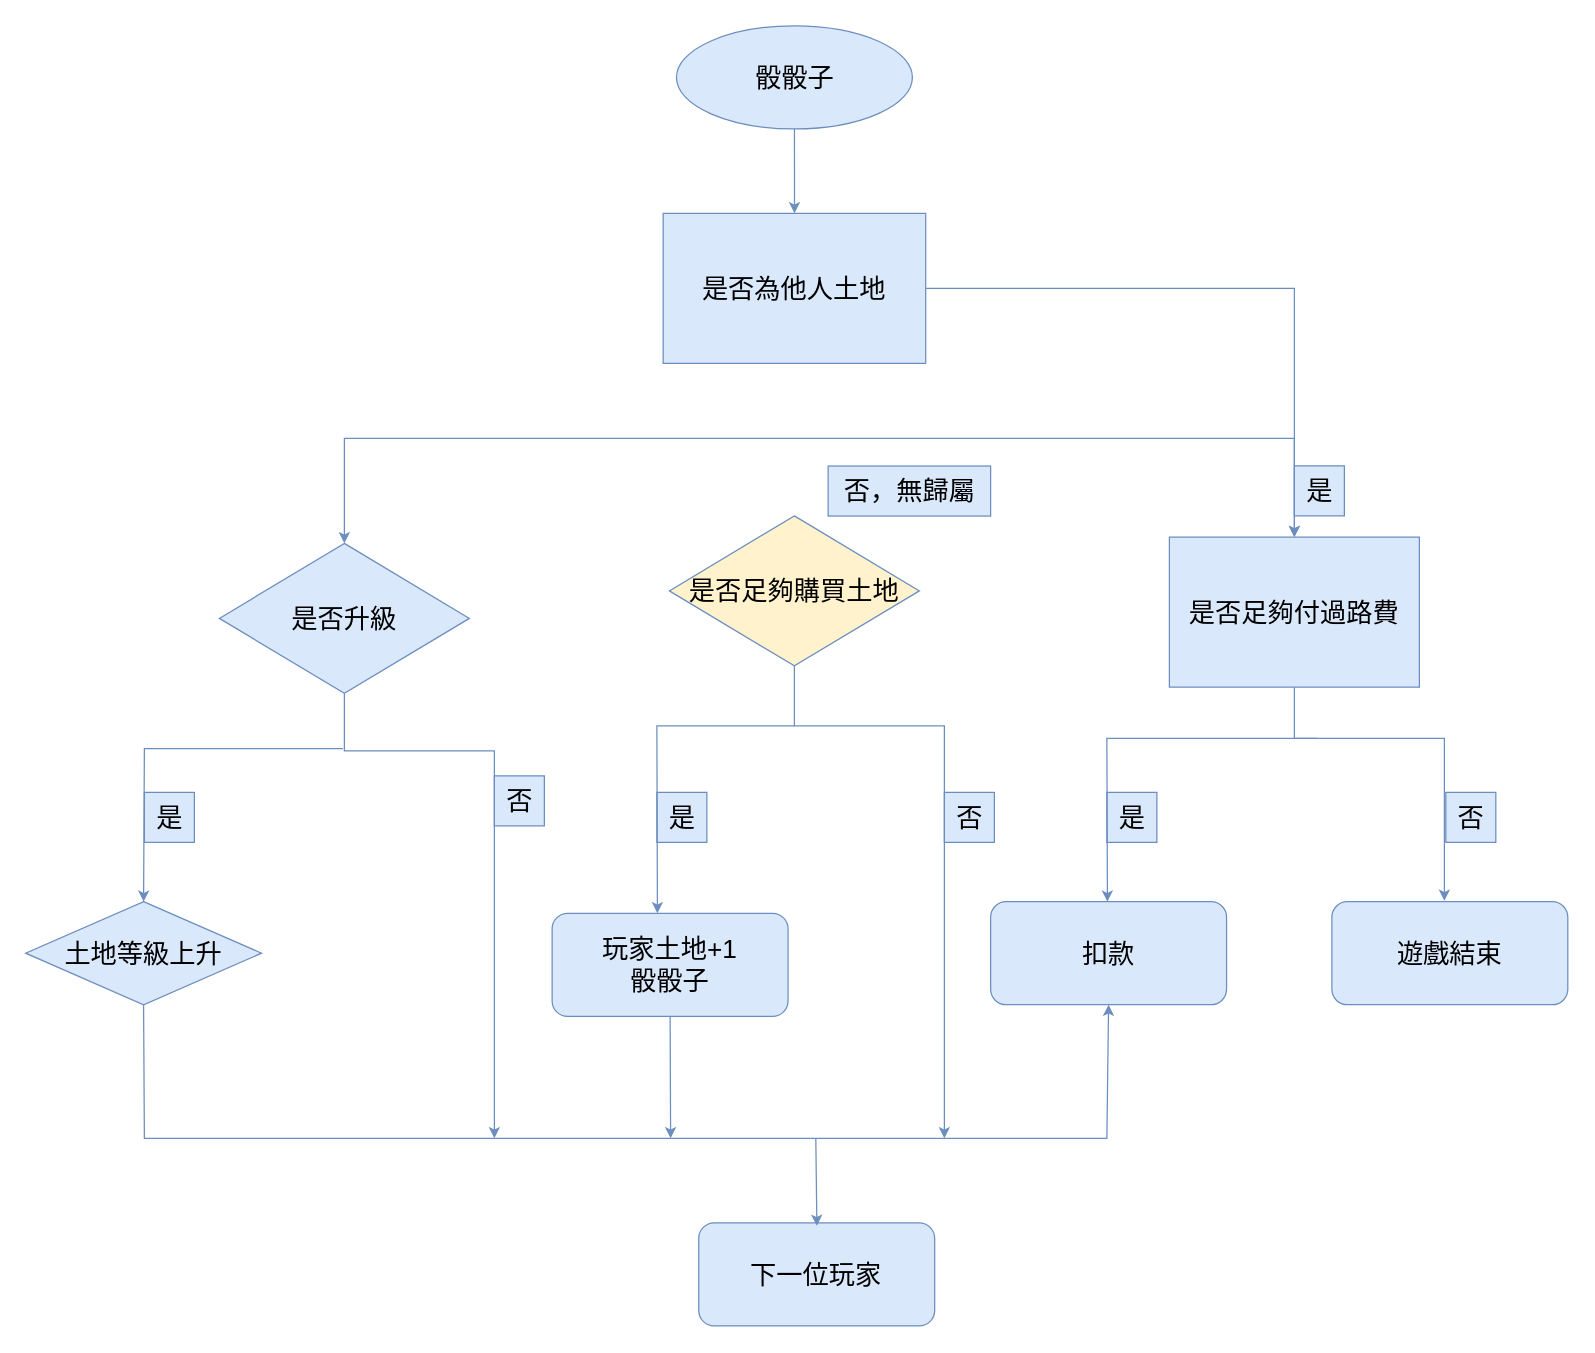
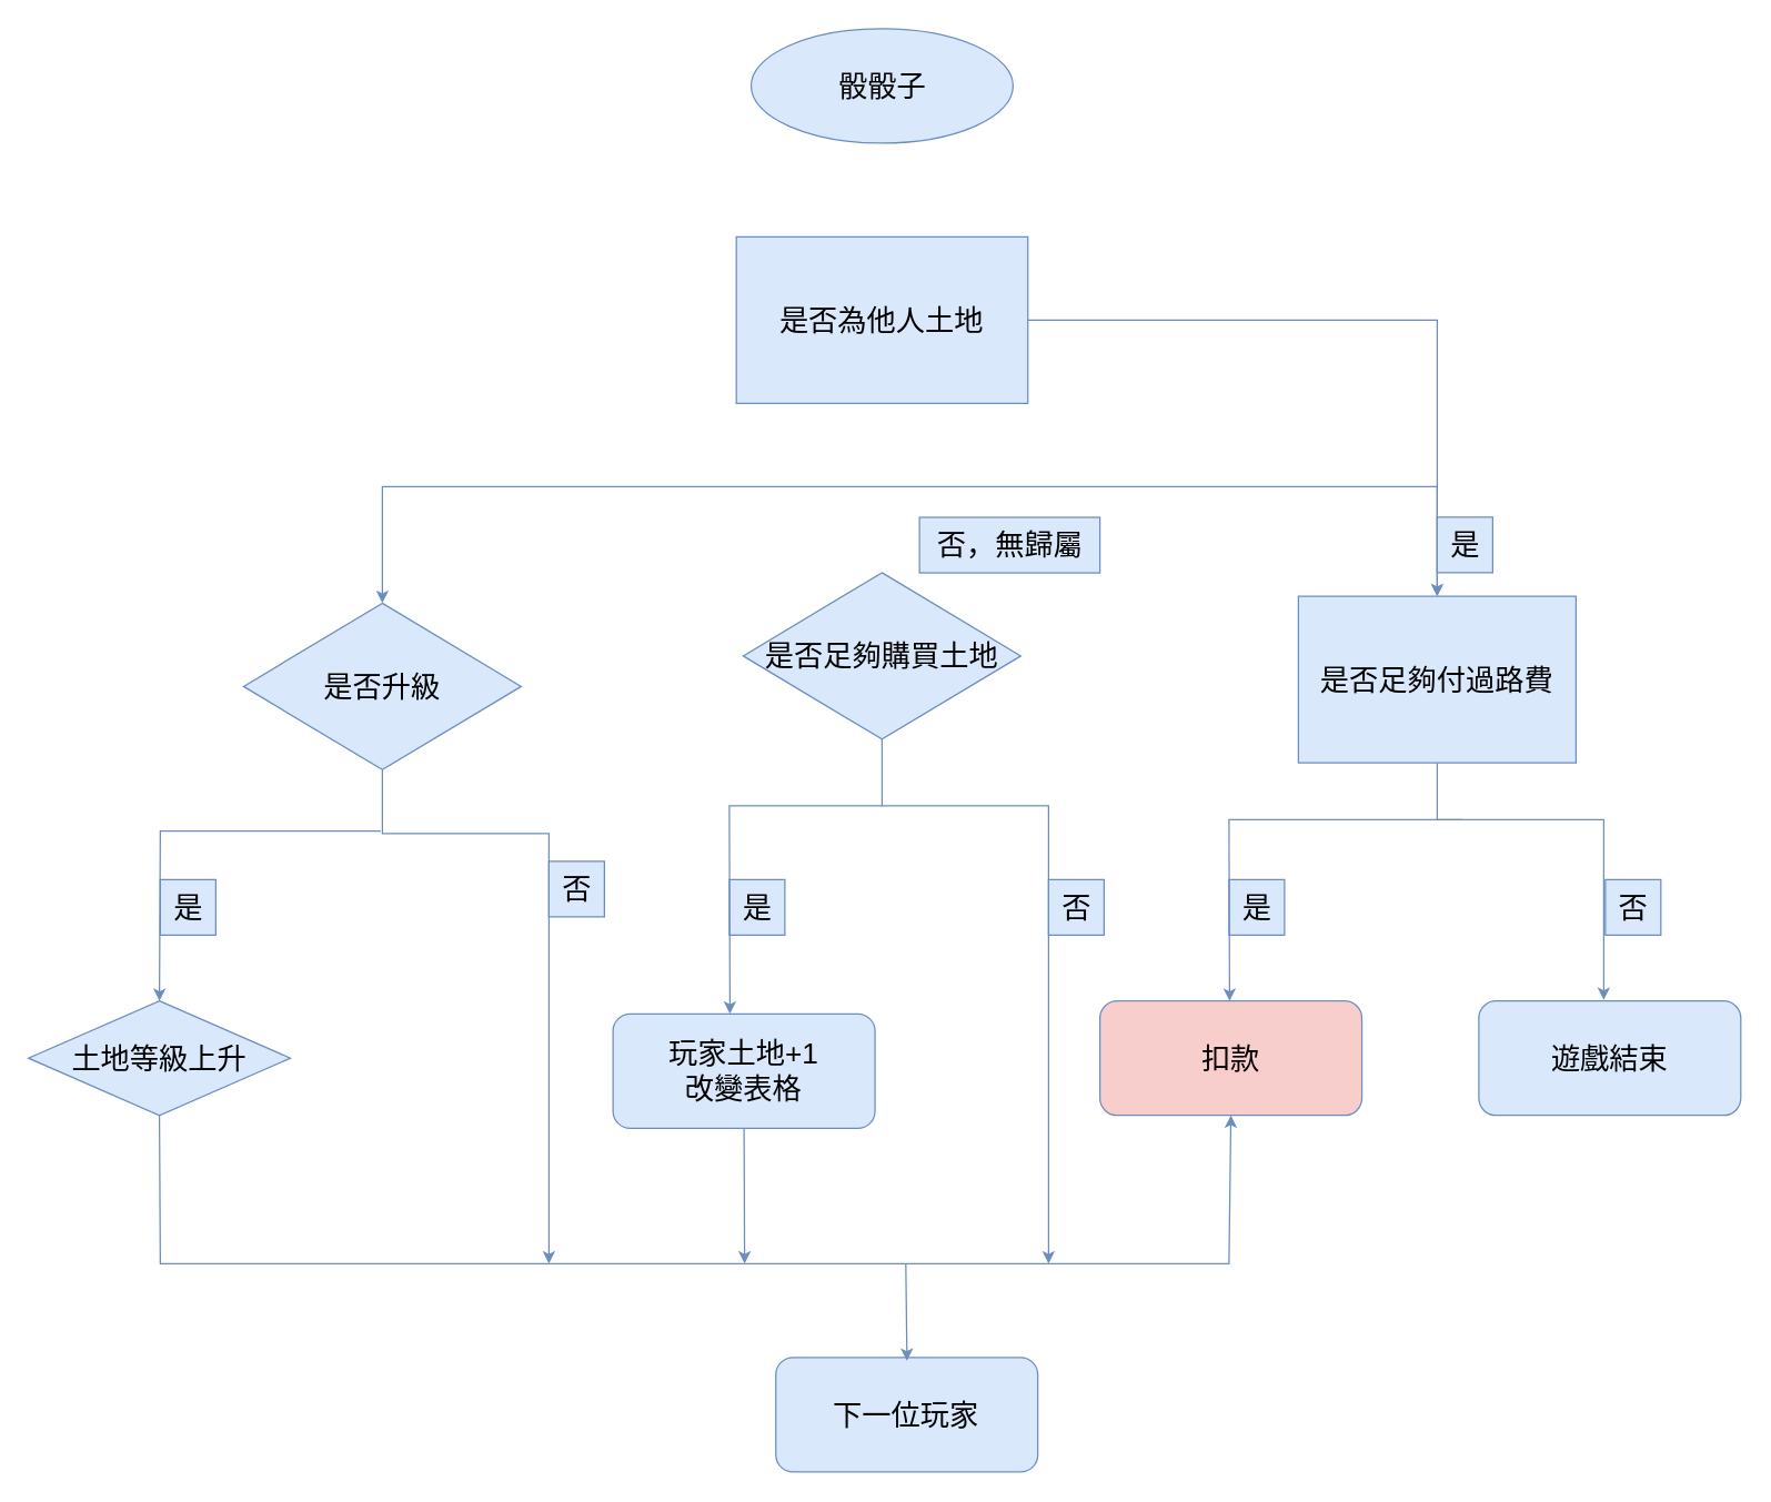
  <mxCell id="0" />
  <mxCell id="1" parent="0" />
- <mxCell id="2" value="" style="edgeStyle=orthogonalEdgeStyle;rounded=0;orthogonalLoop=1;jettySize=auto;html=1;strokeWidth=1;startArrow=none;startFill=0;endArrow=classic;endFill=1;endSize=6;fillColor=#dae8fc;strokeColor=#6c8ebf;" parent="1" source="3" target="10" edge="1"><mxGeometry relative="1" as="geometry" /></mxCell>
  <mxCell id="3" value="&lt;font style=&quot;font-size: 21px;&quot;&gt;骰骰子&lt;/font&gt;" style="ellipse;whiteSpace=wrap;html=1;labelBackgroundColor=none;fillColor=#dae8fc;strokeColor=#6c8ebf;" parent="1" vertex="1"><mxGeometry x="540.685" y="20.005" width="188.738" height="82.437" as="geometry" /></mxCell>
- <mxCell id="4" value="是否足夠購買土地" style="rhombus;whiteSpace=wrap;html=1;fontSize=21;labelBackgroundColor=none;fillColor=#fff2cc;strokeColor=#6c8ebf;" parent="1" vertex="1"><mxGeometry x="535" y="412" width="200" height="120" as="geometry" /></mxCell>
+ <mxCell id="4" value="是否足夠購買土地" style="rhombus;whiteSpace=wrap;html=1;fontSize=21;labelBackgroundColor=none;fillColor=#dae8fc;strokeColor=#6c8ebf;" parent="1" vertex="1"><mxGeometry x="535" y="412" width="200" height="120" as="geometry" /></mxCell>
  <mxCell id="5" style="edgeStyle=orthogonalEdgeStyle;rounded=0;orthogonalLoop=1;jettySize=auto;html=1;exitX=0.5;exitY=1;exitDx=0;exitDy=0;strokeWidth=1;fontFamily=Helvetica;fontSize=12;fontColor=#000000;startArrow=none;startFill=0;endArrow=classic;endFill=1;endSize=6;fillColor=#dae8fc;strokeColor=#6c8ebf;" parent="1" source="6" edge="1"><mxGeometry relative="1" as="geometry"><mxPoint x="1155" y="720" as="targetPoint" /><Array as="points"><mxPoint x="1035" y="590" /><mxPoint x="1155" y="590" /></Array></mxGeometry></mxCell>
  <mxCell id="6" value="&lt;font style=&quot;font-size: 21px;&quot;&gt;是否足夠付過路費&lt;/font&gt;" style="whiteSpace=wrap;html=1;labelBackgroundColor=none;fillColor=#dae8fc;strokeColor=#6c8ebf;rounded=0;" parent="1" vertex="1"><mxGeometry x="935" y="429" width="200" height="120" as="geometry" /></mxCell>
  <mxCell id="7" value="土地等級上升" style="rhombus;whiteSpace=wrap;html=1;fontSize=21;labelBackgroundColor=none;fillColor=#dae8fc;strokeColor=#6c8ebf;" parent="1" vertex="1"><mxGeometry x="20" y="720.633" width="188.738" height="82.437" as="geometry" /></mxCell>
- <mxCell id="8" value="玩家土地+1&lt;br&gt;骰骰子" style="rounded=1;whiteSpace=wrap;html=1;fontSize=21;labelBackgroundColor=none;fillColor=#dae8fc;strokeColor=#6c8ebf;" parent="1" vertex="1"><mxGeometry x="441.212" y="730.003" width="188.738" height="82.437" as="geometry" /></mxCell>
+ <mxCell id="8" value="玩家土地+1&lt;br&gt;改變表格" style="rounded=1;whiteSpace=wrap;html=1;fontSize=21;labelBackgroundColor=none;fillColor=#dae8fc;strokeColor=#6c8ebf;" parent="1" vertex="1"><mxGeometry x="441.212" y="730.003" width="188.738" height="82.437" as="geometry" /></mxCell>
  <mxCell id="9" value="" style="edgeStyle=orthogonalEdgeStyle;rounded=0;orthogonalLoop=1;jettySize=auto;html=1;strokeWidth=1;startArrow=none;startFill=0;endArrow=classic;endFill=1;endSize=6;fillColor=#dae8fc;strokeColor=#6c8ebf;" parent="1" source="10" target="6" edge="1"><mxGeometry relative="1" as="geometry"><mxPoint x="646" y="350" as="targetPoint" /></mxGeometry></mxCell>
  <mxCell id="10" value="&lt;font style=&quot;font-size: 21px;&quot;&gt;是否為他人土地&lt;/font&gt;" style="whiteSpace=wrap;html=1;labelBackgroundColor=none;fillColor=#dae8fc;strokeColor=#6c8ebf;rounded=0;" parent="1" vertex="1"><mxGeometry x="530.05" y="170" width="210" height="120" as="geometry" /></mxCell>
  <mxCell id="11" value="是" style="text;html=1;resizable=0;autosize=1;align=center;verticalAlign=middle;points=[];fillColor=#dae8fc;strokeColor=#6c8ebf;rounded=0;fontSize=21;" parent="1" vertex="1"><mxGeometry x="1035" y="372.005" width="40" height="40" as="geometry" /></mxCell>
  <mxCell id="12" value="否，無歸屬" style="text;html=1;resizable=0;autosize=1;align=center;verticalAlign=middle;points=[];fillColor=#dae8fc;strokeColor=#6c8ebf;rounded=0;fontSize=21;" parent="1" vertex="1"><mxGeometry x="662.004" y="372.145" width="130" height="40" as="geometry" /></mxCell>
  <mxCell id="13" value="是" style="text;html=1;resizable=0;autosize=1;align=center;verticalAlign=middle;points=[];fillColor=#dae8fc;strokeColor=#6c8ebf;rounded=0;fontSize=21;" parent="1" vertex="1"><mxGeometry x="115.005" y="633.196" width="40" height="40" as="geometry" /></mxCell>
  <mxCell id="14" value="是" style="text;html=1;resizable=0;autosize=1;align=center;verticalAlign=middle;points=[];fillColor=#dae8fc;strokeColor=#6c8ebf;rounded=0;fontSize=21;" parent="1" vertex="1"><mxGeometry x="525.001" y="633.196" width="40" height="40" as="geometry" /></mxCell>
  <mxCell id="15" value="是" style="text;html=1;resizable=0;autosize=1;align=center;verticalAlign=middle;points=[];fillColor=#dae8fc;strokeColor=#6c8ebf;rounded=0;fontSize=21;" parent="1" vertex="1"><mxGeometry x="884.996" y="633.196" width="40" height="40" as="geometry" /></mxCell>
  <mxCell id="16" value="否" style="text;html=1;resizable=0;autosize=1;align=center;verticalAlign=middle;points=[];fillColor=#dae8fc;strokeColor=#6c8ebf;rounded=0;fontSize=21;" parent="1" vertex="1"><mxGeometry x="1156.165" y="633.196" width="40" height="40" as="geometry" /></mxCell>
  <mxCell id="17" value="否" style="text;html=1;resizable=0;autosize=1;align=center;verticalAlign=middle;points=[];fillColor=#dae8fc;strokeColor=#6c8ebf;rounded=0;fontSize=21;" parent="1" vertex="1"><mxGeometry x="754.999" y="633.196" width="40" height="40" as="geometry" /></mxCell>
  <mxCell id="18" value="否" style="text;html=1;resizable=0;autosize=1;align=center;verticalAlign=middle;points=[];fillColor=#dae8fc;strokeColor=#6c8ebf;rounded=0;fontSize=21;" parent="1" vertex="1"><mxGeometry x="394.994" y="619.996" width="40" height="40" as="geometry" /></mxCell>
  <mxCell id="19" value="下一位玩家" style="rounded=1;whiteSpace=wrap;html=1;fontSize=21;labelBackgroundColor=none;fillColor=#dae8fc;strokeColor=#6c8ebf;" parent="1" vertex="1"><mxGeometry x="558.495" y="977.563" width="188.738" height="82.437" as="geometry" /></mxCell>
- <mxCell id="20" value="扣款" style="rounded=1;whiteSpace=wrap;html=1;fontSize=21;labelBackgroundColor=none;fillColor=#dae8fc;strokeColor=#6c8ebf;" parent="1" vertex="1"><mxGeometry x="792.007" y="720.633" width="188.738" height="82.437" as="geometry" /></mxCell>
- <mxCell id="21" value="" style="endArrow=classic;startArrow=classic;html=1;rounded=0;strokeWidth=1;endSize=6;exitX=0.5;exitY=0;exitDx=0;exitDy=0;entryX=0.5;entryY=0;entryDx=0;entryDy=0;fillColor=#dae8fc;strokeColor=#6c8ebf;" parent="1" source="24" target="6" edge="1"><mxGeometry width="50" height="50" relative="1" as="geometry"><mxPoint x="275" y="432" as="sourcePoint" /><mxPoint x="1035" y="430" as="targetPoint" /><Array as="points"><mxPoint x="275" y="350" /><mxPoint x="325" y="350" /><mxPoint x="1035" y="350" /></Array></mxGeometry></mxCell>
+ <mxCell id="20" value="扣款" style="rounded=1;whiteSpace=wrap;html=1;fontSize=21;labelBackgroundColor=none;fillColor=#f8cecc;strokeColor=#6c8ebf;" parent="1" vertex="1"><mxGeometry x="792.007" y="720.633" width="188.738" height="82.437" as="geometry" /></mxCell>
+ <mxCell id="21" value="" style="endArrow=open;startArrow=classic;html=1;rounded=0;strokeWidth=1;endSize=6;exitX=0.5;exitY=0;exitDx=0;exitDy=0;entryX=0.5;entryY=0;entryDx=0;entryDy=0;fillColor=#dae8fc;strokeColor=#6c8ebf;" parent="1" source="24" target="6" edge="1"><mxGeometry width="50" height="50" relative="1" as="geometry"><mxPoint x="275" y="432" as="sourcePoint" /><mxPoint x="1035" y="430" as="targetPoint" /><Array as="points"><mxPoint x="275" y="350" /><mxPoint x="325" y="350" /><mxPoint x="1035" y="350" /></Array></mxGeometry></mxCell>
  <mxCell id="22" value="" style="endArrow=classic;html=1;rounded=0;strokeWidth=1;fontFamily=Helvetica;fontSize=12;fontColor=#000000;endSize=6;fillColor=#dae8fc;strokeColor=#6c8ebf;" parent="1" edge="1"><mxGeometry width="50" height="50" relative="1" as="geometry"><mxPoint x="1053" y="590" as="sourcePoint" /><mxPoint x="885.43" y="720.63" as="targetPoint" /><Array as="points"><mxPoint x="885" y="590" /></Array></mxGeometry></mxCell>
  <mxCell id="23" value="遊戲結束" style="rounded=1;whiteSpace=wrap;html=1;fontSize=21;labelBackgroundColor=none;fillColor=#dae8fc;strokeColor=#6c8ebf;" parent="1" vertex="1"><mxGeometry x="1065" y="720.63" width="188.738" height="82.437" as="geometry" /></mxCell>
  <mxCell id="24" value="&lt;font style=&quot;font-size: 21px;&quot;&gt;是否升級&lt;/font&gt;" style="rhombus;whiteSpace=wrap;html=1;labelBackgroundColor=none;fillColor=#dae8fc;strokeColor=#6c8ebf;" parent="1" vertex="1"><mxGeometry x="175" y="434" width="200" height="120" as="geometry" /></mxCell>
  <mxCell id="25" style="edgeStyle=orthogonalEdgeStyle;rounded=0;orthogonalLoop=1;jettySize=auto;html=1;exitX=0.5;exitY=1;exitDx=0;exitDy=0;strokeWidth=1;fontFamily=Helvetica;fontSize=12;fontColor=#000000;startArrow=none;startFill=0;endArrow=classic;endFill=1;endSize=6;fillColor=#dae8fc;strokeColor=#6c8ebf;" parent="1" source="4" edge="1"><mxGeometry relative="1" as="geometry"><mxPoint x="755" y="910" as="targetPoint" /><mxPoint x="635" y="539" as="sourcePoint" /><Array as="points"><mxPoint x="635" y="580" /><mxPoint x="755" y="580" /></Array></mxGeometry></mxCell>
  <mxCell id="26" value="" style="endArrow=classic;html=1;rounded=0;strokeWidth=1;fontFamily=Helvetica;fontSize=12;fontColor=#000000;endSize=6;fillColor=#dae8fc;strokeColor=#6c8ebf;" parent="1" edge="1"><mxGeometry width="50" height="50" relative="1" as="geometry"><mxPoint x="635" y="580" as="sourcePoint" /><mxPoint x="525.43" y="730" as="targetPoint" /><Array as="points"><mxPoint x="525" y="580" /></Array></mxGeometry></mxCell>
  <mxCell id="27" style="edgeStyle=orthogonalEdgeStyle;rounded=0;orthogonalLoop=1;jettySize=auto;html=1;exitX=0.5;exitY=1;exitDx=0;exitDy=0;strokeWidth=1;fontFamily=Helvetica;fontSize=12;fontColor=#000000;startArrow=none;startFill=0;endArrow=classic;endFill=1;endSize=6;fillColor=#dae8fc;strokeColor=#6c8ebf;" parent="1" edge="1"><mxGeometry relative="1" as="geometry"><mxPoint x="395" y="910" as="targetPoint" /><mxPoint x="275" y="554" as="sourcePoint" /><Array as="points"><mxPoint x="275" y="600" /><mxPoint x="395" y="600" /></Array></mxGeometry></mxCell>
  <mxCell id="28" value="" style="endArrow=classic;html=1;rounded=0;strokeWidth=1;fontFamily=Helvetica;fontSize=12;fontColor=#000000;endSize=6;entryX=0.5;entryY=0;entryDx=0;entryDy=0;fillColor=#dae8fc;strokeColor=#6c8ebf;" parent="1" target="7" edge="1"><mxGeometry width="50" height="50" relative="1" as="geometry"><mxPoint x="273.83" y="598.2" as="sourcePoint" /><mxPoint x="115" y="708.2" as="targetPoint" /><Array as="points"><mxPoint x="115" y="598.2" /></Array></mxGeometry></mxCell>
  <mxCell id="29" value="" style="endArrow=classic;html=1;rounded=0;strokeWidth=1;fontFamily=Helvetica;fontSize=12;fontColor=#000000;endSize=6;exitX=0.5;exitY=1;exitDx=0;exitDy=0;entryX=0.5;entryY=1;entryDx=0;entryDy=0;fillColor=#dae8fc;strokeColor=#6c8ebf;" parent="1" source="7" target="20" edge="1"><mxGeometry width="50" height="50" relative="1" as="geometry"><mxPoint x="725" y="620" as="sourcePoint" /><mxPoint x="775" y="570" as="targetPoint" /><Array as="points"><mxPoint x="115" y="910" /><mxPoint x="885" y="910" /></Array></mxGeometry></mxCell>
  <mxCell id="30" value="" style="endArrow=classic;html=1;rounded=0;strokeWidth=1;fontFamily=Helvetica;fontSize=12;fontColor=#000000;endSize=6;exitX=0.5;exitY=1;exitDx=0;exitDy=0;fillColor=#dae8fc;strokeColor=#6c8ebf;" parent="1" source="8" edge="1"><mxGeometry width="50" height="50" relative="1" as="geometry"><mxPoint x="725" y="910" as="sourcePoint" /><mxPoint x="536" y="910" as="targetPoint" /></mxGeometry></mxCell>
  <mxCell id="31" value="" style="endArrow=classic;html=1;rounded=0;strokeWidth=1;fontFamily=Helvetica;fontSize=12;fontColor=#000000;endSize=6;exitX=0.5;exitY=1;exitDx=0;exitDy=0;fillColor=#dae8fc;strokeColor=#6c8ebf;" parent="1" edge="1"><mxGeometry width="50" height="50" relative="1" as="geometry"><mxPoint x="652.151" y="910" as="sourcePoint" /><mxPoint x="653" y="980" as="targetPoint" /></mxGeometry></mxCell>
